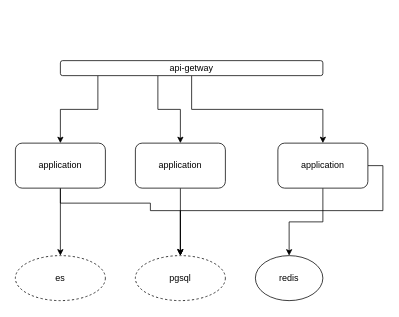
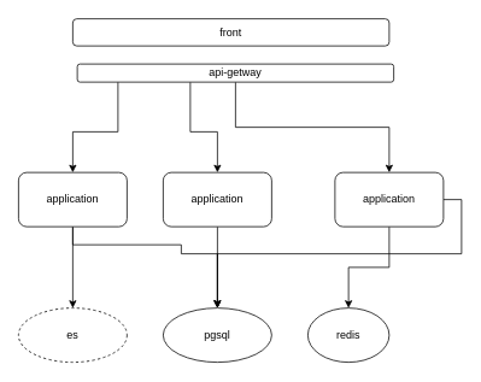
  <mxCell id="0" />
  <mxCell id="1" parent="0" />
+ <mxCell id="2" value="front" style="rounded=1;whiteSpace=wrap;html=1;" vertex="1" parent="1"><mxGeometry x="80" y="20" width="350" height="30" as="geometry" /></mxCell>
  <mxCell id="3" value="" style="edgeStyle=orthogonalEdgeStyle;rounded=0;orthogonalLoop=1;jettySize=auto;html=1;" edge="1" parent="1" source="6" target="9"><mxGeometry relative="1" as="geometry"><Array as="points"><mxPoint x="130" y="145" /><mxPoint x="80" y="145" /></Array></mxGeometry></mxCell>
  <mxCell id="4" value="" style="edgeStyle=orthogonalEdgeStyle;rounded=0;orthogonalLoop=1;jettySize=auto;html=1;" edge="1" parent="1" source="6" target="11"><mxGeometry relative="1" as="geometry"><Array as="points"><mxPoint x="210" y="145" /><mxPoint x="240" y="145" /></Array></mxGeometry></mxCell>
  <mxCell id="5" value="" style="edgeStyle=orthogonalEdgeStyle;rounded=0;orthogonalLoop=1;jettySize=auto;html=1;" edge="1" parent="1" source="6" target="14"><mxGeometry relative="1" as="geometry" /></mxCell>
- <mxCell id="6" value="api-getway" style="rounded=1;whiteSpace=wrap;html=1;" vertex="1" parent="1"><mxGeometry x="80" y="80" width="350" height="20" as="geometry" /></mxCell>
+ <mxCell id="6" value="api-getway" style="rounded=1;whiteSpace=wrap;html=1;" vertex="1" parent="1"><mxGeometry x="85" y="70" width="350" height="20" as="geometry" /></mxCell>
  <mxCell id="7" value="" style="edgeStyle=orthogonalEdgeStyle;rounded=0;orthogonalLoop=1;jettySize=auto;html=1;" edge="1" parent="1" source="9" target="16"><mxGeometry relative="1" as="geometry" /></mxCell>
  <mxCell id="8" style="edgeStyle=orthogonalEdgeStyle;rounded=0;orthogonalLoop=1;jettySize=auto;html=1;" edge="1" parent="1" source="9" target="15"><mxGeometry relative="1" as="geometry"><mxPoint x="90" y="280" as="targetPoint" /><Array as="points"><mxPoint x="80" y="270" /><mxPoint x="200" y="270" /><mxPoint x="200" y="280" /><mxPoint x="240" y="280" /></Array></mxGeometry></mxCell>
  <mxCell id="9" value="application" style="whiteSpace=wrap;html=1;rounded=1;" vertex="1" parent="1"><mxGeometry x="20" y="190" width="120" height="60" as="geometry" /></mxCell>
  <mxCell id="10" value="" style="edgeStyle=orthogonalEdgeStyle;rounded=0;orthogonalLoop=1;jettySize=auto;html=1;" edge="1" parent="1" source="11" target="15"><mxGeometry relative="1" as="geometry" /></mxCell>
  <mxCell id="11" value="application" style="whiteSpace=wrap;html=1;rounded=1;" vertex="1" parent="1"><mxGeometry x="180" y="190" width="120" height="60" as="geometry" /></mxCell>
  <mxCell id="12" value="" style="edgeStyle=orthogonalEdgeStyle;rounded=0;orthogonalLoop=1;jettySize=auto;html=1;" edge="1" parent="1" source="14" target="17"><mxGeometry relative="1" as="geometry" /></mxCell>
  <mxCell id="13" style="edgeStyle=orthogonalEdgeStyle;rounded=0;orthogonalLoop=1;jettySize=auto;html=1;entryX=0.5;entryY=0;entryDx=0;entryDy=0;" edge="1" parent="1" source="14" target="15"><mxGeometry relative="1" as="geometry"><Array as="points"><mxPoint x="510" y="280" /><mxPoint x="240" y="280" /></Array></mxGeometry></mxCell>
  <mxCell id="14" value="application" style="whiteSpace=wrap;html=1;rounded=1;" vertex="1" parent="1"><mxGeometry x="370" y="190" width="120" height="60" as="geometry" /></mxCell>
- <mxCell id="15" value="pgsql" style="ellipse;whiteSpace=wrap;html=1;rounded=1;dashed=1;" vertex="1" parent="1"><mxGeometry x="180" y="340" width="120" height="60" as="geometry" /></mxCell>
+ <mxCell id="15" value="pgsql" style="ellipse;whiteSpace=wrap;html=1;rounded=1;" vertex="1" parent="1"><mxGeometry x="180" y="340" width="120" height="60" as="geometry" /></mxCell>
  <mxCell id="16" value="es" style="ellipse;whiteSpace=wrap;html=1;rounded=1;dashed=1;" vertex="1" parent="1"><mxGeometry x="20" y="340" width="120" height="60" as="geometry" /></mxCell>
  <mxCell id="17" value="redis" style="ellipse;whiteSpace=wrap;html=1;rounded=1;" vertex="1" parent="1"><mxGeometry x="340" y="340" width="90" height="60" as="geometry" /></mxCell>
